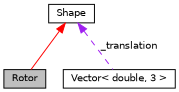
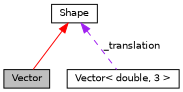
  digraph {
    node [color=black fillcolor=white fontname=Helvetica fontsize=10 shape=record style=filled]
    edge [dir=back fontname=Helvetica fontsize=10 labelfontname=Helvetica labelfontsize=10]
-   n1 [fillcolor=grey75 fontcolor=black height=0.2 label=Rotor width=0.4]
+   n1 [fillcolor=grey75 fontcolor=black height=0.2 label=Vector width=0.4]
    n2 [height=0.2 label=Shape width=0.4]
    n3 [height=0.2 label="Vector\< double, 3 \>" width=0.4]
    n2 -> n1 [color=red style=solid]
    n2 -> n3 [color=purple label=" _translation" style=dashed]
  }
